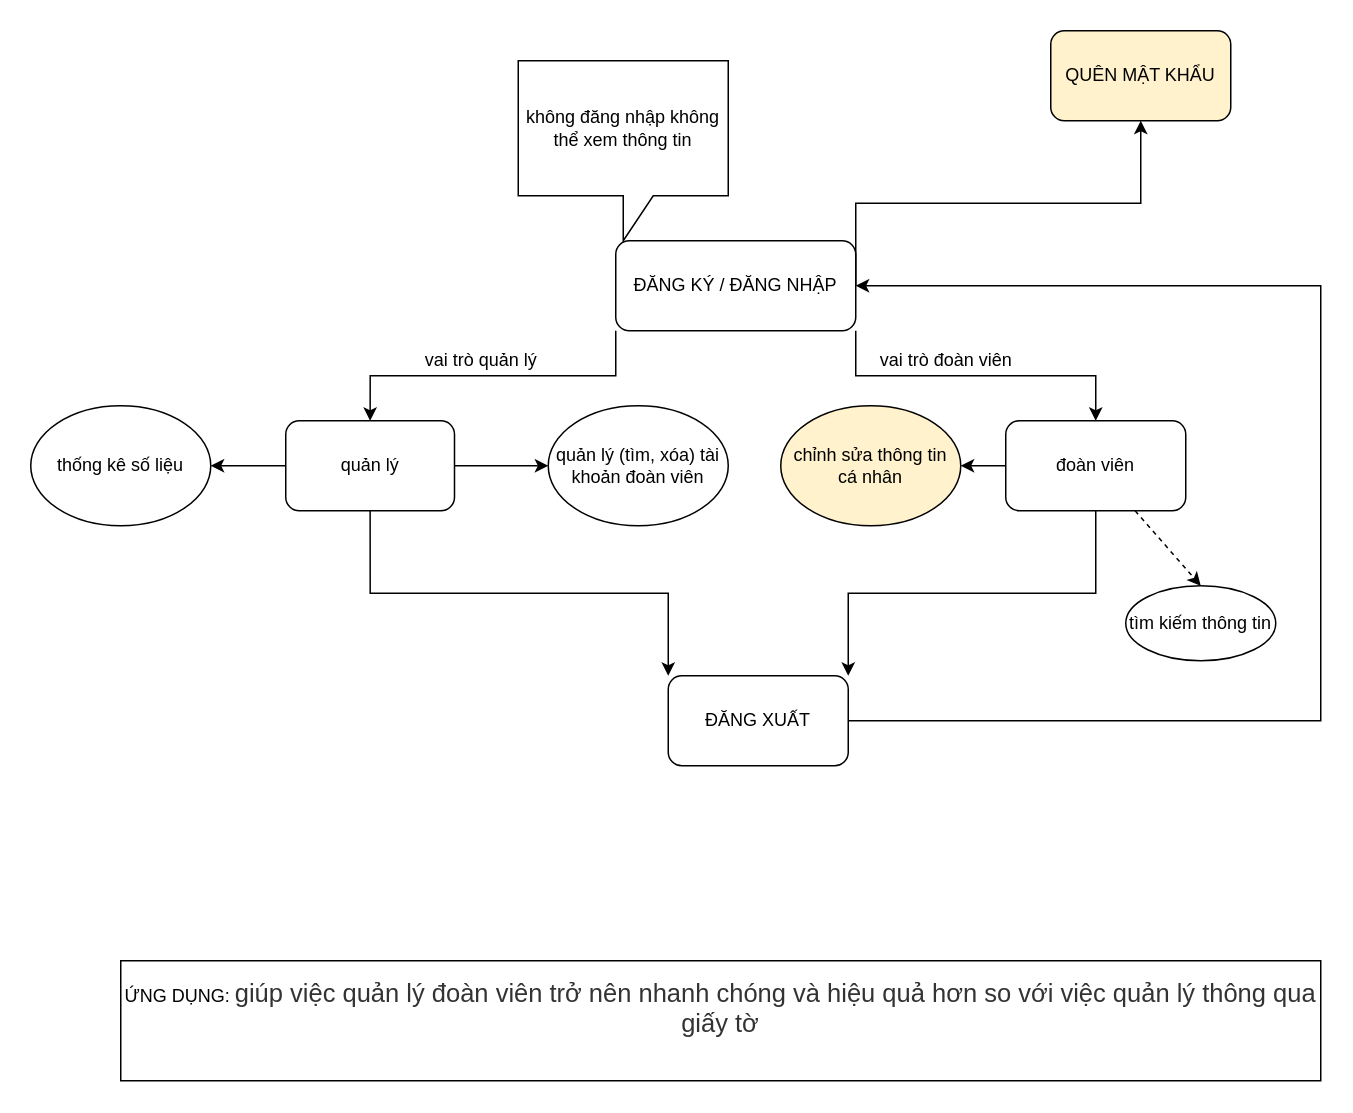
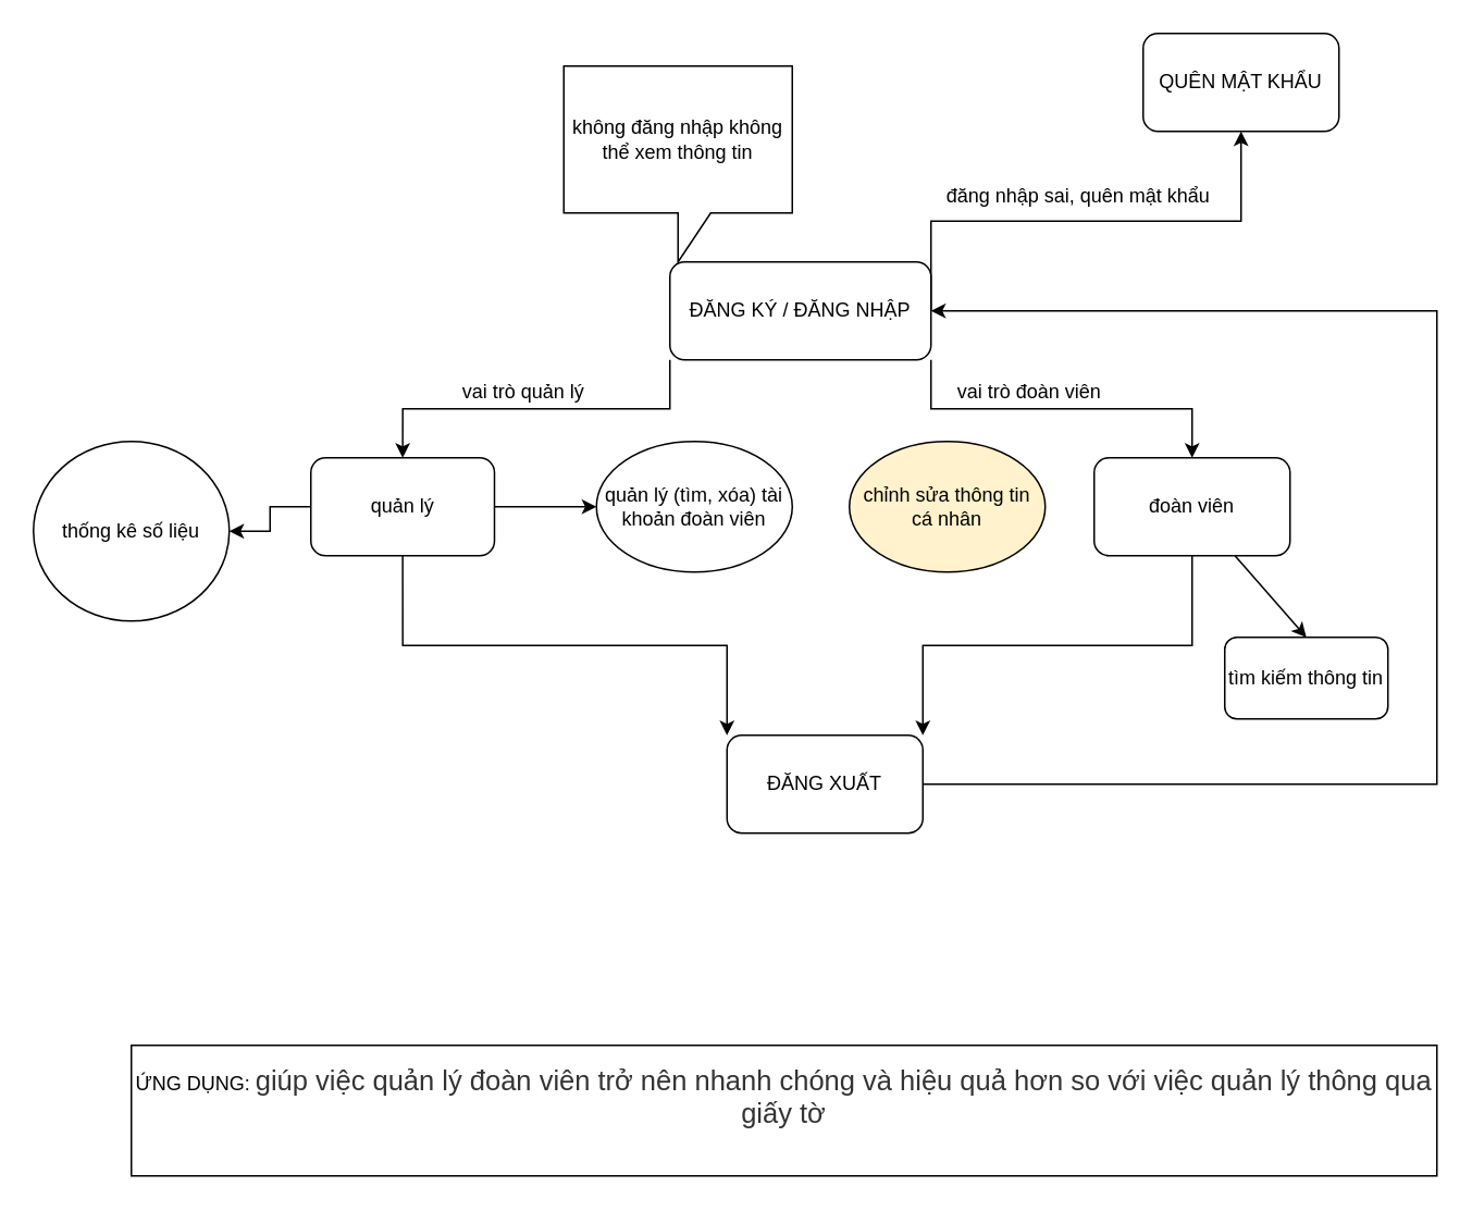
  <mxCell id="0" />
  <mxCell id="1" parent="0" />
  <mxCell id="2" value="ĐĂNG KÝ / ĐĂNG NHẬP" style="rounded=1;whiteSpace=wrap;html=1;" parent="1" vertex="1"><mxGeometry x="410" y="160" width="160" height="60" as="geometry" /></mxCell>
- <mxCell id="3" value="QUÊN MẬT KHẨU" style="rounded=1;whiteSpace=wrap;html=1;fillColor=#fff2cc;" parent="1" vertex="1"><mxGeometry x="700" y="20" width="120" height="60" as="geometry" /></mxCell>
+ <mxCell id="3" value="QUÊN MẬT KHẨU" style="rounded=1;whiteSpace=wrap;html=1;" parent="1" vertex="1"><mxGeometry x="700" y="20" width="120" height="60" as="geometry" /></mxCell>
  <mxCell id="4" value="" style="endArrow=classic;html=1;rounded=0;entryX=0.5;entryY=1;entryDx=0;entryDy=0;exitX=1;exitY=0.5;exitDx=0;exitDy=0;edgeStyle=elbowEdgeStyle;elbow=vertical;" parent="1" source="2" target="3" edge="1"><mxGeometry width="50" height="50" relative="1" as="geometry"><mxPoint x="480" y="260" as="sourcePoint" /><mxPoint x="530" y="210" as="targetPoint" /></mxGeometry></mxCell>
+ <mxCell id="5" value="đăng nhập sai, quên mật khẩu" style="text;html=1;align=center;verticalAlign=middle;resizable=0;points=[];autosize=1;strokeColor=none;fillColor=none;" parent="1" vertex="1"><mxGeometry x="570" y="110" width="180" height="20" as="geometry" /></mxCell>
  <mxCell id="6" style="edgeStyle=orthogonalEdgeStyle;rounded=0;orthogonalLoop=1;jettySize=auto;html=1;elbow=vertical;entryX=1;entryY=0.5;entryDx=0;entryDy=0;" parent="1" source="7" target="19" edge="1"><mxGeometry relative="1" as="geometry"><mxPoint x="150" y="310" as="targetPoint" /></mxGeometry></mxCell>
  <mxCell id="7" value="quản lý" style="rounded=1;whiteSpace=wrap;html=1;" parent="1" vertex="1"><mxGeometry x="190" y="280" width="112.5" height="60" as="geometry" /></mxCell>
  <mxCell id="8" value="" style="endArrow=classic;html=1;rounded=0;elbow=vertical;entryX=0.5;entryY=0;entryDx=0;entryDy=0;exitX=0;exitY=1;exitDx=0;exitDy=0;edgeStyle=orthogonalEdgeStyle;" parent="1" source="2" target="7" edge="1"><mxGeometry width="50" height="50" relative="1" as="geometry"><mxPoint x="480" y="260" as="sourcePoint" /><mxPoint x="530" y="210" as="targetPoint" /></mxGeometry></mxCell>
- <mxCell id="9" style="edgeStyle=orthogonalEdgeStyle;rounded=0;orthogonalLoop=1;jettySize=auto;html=1;entryX=1;entryY=0.5;entryDx=0;entryDy=0;" parent="1" source="10" target="24" edge="1"><mxGeometry relative="1" as="geometry" /></mxCell>
  <mxCell id="10" value="đoàn viên" style="rounded=1;whiteSpace=wrap;html=1;" parent="1" vertex="1"><mxGeometry x="670" y="280" width="120" height="60" as="geometry" /></mxCell>
  <mxCell id="11" value="" style="endArrow=classic;html=1;rounded=0;elbow=vertical;entryX=0.5;entryY=0;entryDx=0;entryDy=0;exitX=1;exitY=1;exitDx=0;exitDy=0;edgeStyle=orthogonalEdgeStyle;" parent="1" source="2" target="10" edge="1"><mxGeometry width="50" height="50" relative="1" as="geometry"><mxPoint x="480" y="260" as="sourcePoint" /><mxPoint x="530" y="210" as="targetPoint" /></mxGeometry></mxCell>
  <mxCell id="12" value="vai trò quản lý" style="text;html=1;align=center;verticalAlign=middle;resizable=0;points=[];autosize=1;strokeColor=none;fillColor=none;" parent="1" vertex="1"><mxGeometry x="275" y="230" width="90" height="20" as="geometry" /></mxCell>
  <mxCell id="13" value="vai trò đoàn viên" style="text;html=1;align=center;verticalAlign=middle;resizable=0;points=[];autosize=1;strokeColor=none;fillColor=none;" parent="1" vertex="1"><mxGeometry x="580" y="230" width="100" height="20" as="geometry" /></mxCell>
  <mxCell id="14" value="không đăng nhập không thể xem thông tin" style="shape=callout;whiteSpace=wrap;html=1;perimeter=calloutPerimeter;" parent="1" vertex="1"><mxGeometry x="345" y="40" width="140" height="120" as="geometry" /></mxCell>
- <mxCell id="15" value="tìm kiếm thông tin" style="ellipse;whiteSpace=wrap;html=1;" parent="1" vertex="1"><mxGeometry x="750" y="390" width="100" height="50" as="geometry" /></mxCell>
+ <mxCell id="15" value="tìm kiếm thông tin" style="whiteSpace=wrap;html=1;rounded=1;" parent="1" vertex="1"><mxGeometry x="750" y="390" width="100" height="50" as="geometry" /></mxCell>
  <mxCell id="16" value="quản lý (tìm, xóa) tài khoản đoàn viên" style="ellipse;whiteSpace=wrap;html=1;" parent="1" vertex="1"><mxGeometry x="365" y="270" width="120" height="80" as="geometry" /></mxCell>
  <mxCell id="17" value="" style="endArrow=classic;html=1;rounded=0;elbow=vertical;exitX=1;exitY=0.5;exitDx=0;exitDy=0;entryX=0;entryY=0.5;entryDx=0;entryDy=0;" parent="1" source="7" target="16" edge="1"><mxGeometry width="50" height="50" relative="1" as="geometry"><mxPoint x="480" y="320" as="sourcePoint" /><mxPoint x="530" y="270" as="targetPoint" /></mxGeometry></mxCell>
- <mxCell id="18" value="" style="endArrow=classic;html=1;rounded=0;elbow=vertical;entryX=0.5;entryY=0;entryDx=0;entryDy=0;dashed=1;" parent="1" source="10" target="15" edge="1"><mxGeometry width="50" height="50" relative="1" as="geometry"><mxPoint x="440" y="310" as="sourcePoint" /><mxPoint x="490" y="260" as="targetPoint" /></mxGeometry></mxCell>
- <mxCell id="19" value="thống kê số liệu" style="ellipse;whiteSpace=wrap;html=1;" parent="1" vertex="1"><mxGeometry x="20" y="270" width="120" height="80" as="geometry" /></mxCell>
+ <mxCell id="18" value="" style="endArrow=classic;html=1;rounded=0;elbow=vertical;entryX=0.5;entryY=0;entryDx=0;entryDy=0;" parent="1" source="10" target="15" edge="1"><mxGeometry width="50" height="50" relative="1" as="geometry"><mxPoint x="440" y="310" as="sourcePoint" /><mxPoint x="490" y="260" as="targetPoint" /></mxGeometry></mxCell>
+ <mxCell id="19" value="thống kê số liệu" style="ellipse;whiteSpace=wrap;html=1;" parent="1" vertex="1"><mxGeometry x="20" y="270" width="120" height="110" as="geometry" /></mxCell>
  <mxCell id="20" value="ĐĂNG XUẤT" style="rounded=1;whiteSpace=wrap;html=1;" parent="1" vertex="1"><mxGeometry x="445" y="450" width="120" height="60" as="geometry" /></mxCell>
  <mxCell id="21" value="" style="endArrow=classic;html=1;rounded=0;elbow=vertical;exitX=0.5;exitY=1;exitDx=0;exitDy=0;entryX=0;entryY=0;entryDx=0;entryDy=0;edgeStyle=orthogonalEdgeStyle;" parent="1" source="7" target="20" edge="1"><mxGeometry width="50" height="50" relative="1" as="geometry"><mxPoint x="410" y="410" as="sourcePoint" /><mxPoint x="460" y="360" as="targetPoint" /></mxGeometry></mxCell>
  <mxCell id="22" value="" style="endArrow=classic;html=1;rounded=0;elbow=vertical;exitX=0.5;exitY=1;exitDx=0;exitDy=0;entryX=1;entryY=0;entryDx=0;entryDy=0;edgeStyle=orthogonalEdgeStyle;" parent="1" source="10" target="20" edge="1"><mxGeometry width="50" height="50" relative="1" as="geometry"><mxPoint x="410" y="410" as="sourcePoint" /><mxPoint x="460" y="360" as="targetPoint" /></mxGeometry></mxCell>
  <mxCell id="23" value="" style="endArrow=classic;html=1;rounded=0;exitX=1;exitY=0.5;exitDx=0;exitDy=0;entryX=1;entryY=0.5;entryDx=0;entryDy=0;edgeStyle=elbowEdgeStyle;" parent="1" source="20" target="2" edge="1"><mxGeometry width="50" height="50" relative="1" as="geometry"><mxPoint x="410" y="510" as="sourcePoint" /><mxPoint x="660" y="220" as="targetPoint" /><Array as="points"><mxPoint x="880" y="380" /></Array></mxGeometry></mxCell>
  <mxCell id="24" value="chỉnh sửa thông tin cá nhân" style="ellipse;whiteSpace=wrap;html=1;fillColor=#fff2cc;" parent="1" vertex="1"><mxGeometry x="520" y="270" width="120" height="80" as="geometry" /></mxCell>
  <mxCell id="25" value="ỨNG DỤNG: &lt;span style=&quot;color: rgb(51 , 51 , 51) ; font-family: &amp;#34;arial&amp;#34; , &amp;#34;helvetica&amp;#34; , sans-serif ; font-size: 17px ; text-align: justify ; background-color: rgb(255 , 255 , 255)&quot;&gt;giúp việc quản lý đoàn viên trở nên nhanh chóng và hiệu quả hơn so với việc quản lý thông qua giấy tờ&lt;/span&gt;&lt;br&gt;&amp;nbsp;" style="rounded=0;whiteSpace=wrap;html=1;" parent="1" vertex="1"><mxGeometry y="640" width="800" height="80" as="geometry" x="80" /></mxCell>
